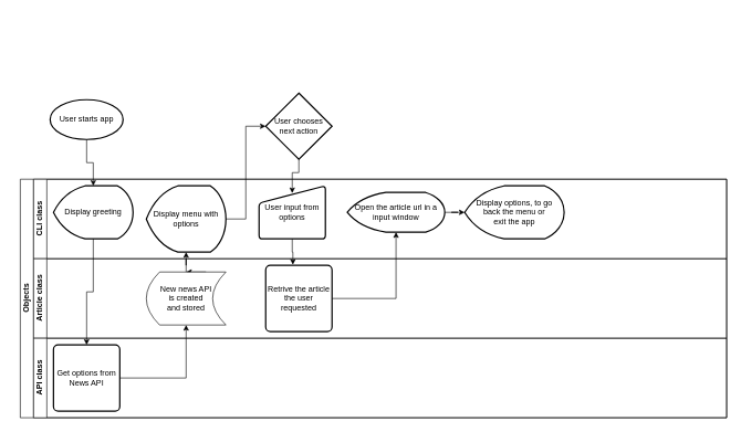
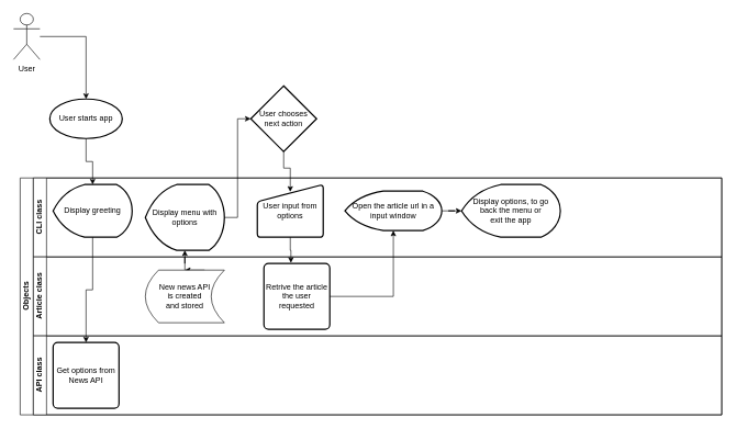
  <mxCell id="0" />
  <mxCell id="1" parent="0" />
+ <mxCell id="2" value="" style="edgeStyle=orthogonalEdgeStyle;rounded=0;orthogonalLoop=1;jettySize=auto;html=1;" edge="1" parent="1" source="3" target="5"><mxGeometry relative="1" as="geometry" /></mxCell>
+ <mxCell id="3" value="User" style="shape=umlActor;verticalLabelPosition=bottom;verticalAlign=top;html=1;outlineConnect=0;" vertex="1" parent="1"><mxGeometry x="20" y="20" width="40" height="70" as="geometry" /></mxCell>
  <mxCell id="4" style="edgeStyle=orthogonalEdgeStyle;rounded=0;orthogonalLoop=1;jettySize=auto;html=1;entryX=0.5;entryY=0;entryDx=0;entryDy=0;entryPerimeter=0;" edge="1" parent="1" source="5" target="8"><mxGeometry relative="1" as="geometry" /></mxCell>
  <mxCell id="5" value="User starts app" style="strokeWidth=2;html=1;shape=mxgraph.flowchart.start_1;whiteSpace=wrap;" vertex="1" parent="1"><mxGeometry x="75" y="150" width="110" height="60" as="geometry" /></mxCell>
  <mxCell id="6" value="Objects" style="swimlane;html=1;childLayout=stackLayout;resizeParent=1;resizeParentMax=0;horizontal=0;startSize=20;horizontalStack=0;" vertex="1" parent="1"><mxGeometry x="30" y="270" width="1065" height="360" as="geometry"><mxRectangle x="100" y="270" width="30" height="50" as="alternateBounds" /></mxGeometry></mxCell>
  <mxCell id="7" value="CLI class" style="swimlane;html=1;startSize=20;horizontal=0;" vertex="1" parent="6"><mxGeometry x="20" width="1045" height="120" as="geometry" /></mxCell>
  <mxCell id="8" value="Display greeting" style="strokeWidth=2;html=1;shape=mxgraph.flowchart.display;whiteSpace=wrap;" vertex="1" parent="7"><mxGeometry x="30" y="10" width="120" height="80" as="geometry" /></mxCell>
  <mxCell id="9" value="Display menu with options" style="strokeWidth=2;html=1;shape=mxgraph.flowchart.display;whiteSpace=wrap;align=center;" vertex="1" parent="7"><mxGeometry x="170" y="10" width="120" height="100" as="geometry" /></mxCell>
  <mxCell id="10" value="User input from options" style="html=1;strokeWidth=2;shape=manualInput;whiteSpace=wrap;rounded=1;size=26;arcSize=11;align=center;" vertex="1" parent="7"><mxGeometry x="340" y="10" width="100" height="80" as="geometry" /></mxCell>
  <mxCell id="11" style="edgeStyle=orthogonalEdgeStyle;rounded=0;orthogonalLoop=1;jettySize=auto;html=1;entryX=0;entryY=0.5;entryDx=0;entryDy=0;entryPerimeter=0;" edge="1" parent="7" source="12" target="13"><mxGeometry relative="1" as="geometry" /></mxCell>
  <mxCell id="12" value="Open the article url in a input window" style="strokeWidth=2;html=1;shape=mxgraph.flowchart.display;whiteSpace=wrap;align=center;" vertex="1" parent="7"><mxGeometry x="473" y="20" width="147" height="60" as="geometry" /></mxCell>
  <mxCell id="13" value="Display options, to go &lt;br&gt;back the menu or &lt;br&gt;exit the app" style="strokeWidth=2;html=1;shape=mxgraph.flowchart.display;align=center;whiteSpace=wrap;" vertex="1" parent="7"><mxGeometry x="650" y="10" width="150" height="80" as="geometry" /></mxCell>
  <mxCell id="14" value="Article class" style="swimlane;html=1;startSize=20;horizontal=0;" vertex="1" parent="6"><mxGeometry x="20" y="120" width="1045" height="120" as="geometry" /></mxCell>
  <mxCell id="15" style="edgeStyle=orthogonalEdgeStyle;rounded=0;orthogonalLoop=1;jettySize=auto;html=1;exitX=0.75;exitY=0;exitDx=0;exitDy=0;entryX=0.5;entryY=0;entryDx=0;entryDy=0;" edge="1" parent="14" source="16" target="16"><mxGeometry relative="1" as="geometry" /></mxCell>
  <mxCell id="16" value="New news API &lt;br&gt;is created &lt;br&gt;and stored" style="shape=dataStorage;html=1;fixedSize=1;align=center;verticalAlign=middle;whiteSpace=wrap;" vertex="1" parent="14"><mxGeometry x="170" y="20" width="120" height="80" as="geometry" /></mxCell>
  <mxCell id="17" value="Retrive the article the user requested" style="rounded=1;whiteSpace=wrap;html=1;absoluteArcSize=1;arcSize=14;strokeWidth=2;align=center;" vertex="1" parent="14"><mxGeometry x="350" y="10" width="100" height="100" as="geometry" /></mxCell>
  <mxCell id="18" value="API class" style="swimlane;html=1;startSize=20;horizontal=0;" vertex="1" parent="6"><mxGeometry x="20" y="240" width="1045" height="120" as="geometry" /></mxCell>
  <mxCell id="19" value="Get options from News API" style="rounded=1;whiteSpace=wrap;html=1;absoluteArcSize=1;arcSize=14;strokeWidth=2;" vertex="1" parent="18"><mxGeometry x="30" y="10" width="100" height="100" as="geometry" /></mxCell>
  <mxCell id="20" style="edgeStyle=orthogonalEdgeStyle;rounded=0;orthogonalLoop=1;jettySize=auto;html=1;entryX=0.5;entryY=0;entryDx=0;entryDy=0;" edge="1" parent="6" source="8" target="19"><mxGeometry relative="1" as="geometry" /></mxCell>
  <mxCell id="21" style="edgeStyle=orthogonalEdgeStyle;rounded=0;orthogonalLoop=1;jettySize=auto;html=1;entryX=0.5;entryY=1;entryDx=0;entryDy=0;entryPerimeter=0;" edge="1" parent="6" source="16" target="9"><mxGeometry relative="1" as="geometry" /></mxCell>
- <mxCell id="22" style="edgeStyle=orthogonalEdgeStyle;rounded=0;orthogonalLoop=1;jettySize=auto;html=1;entryX=0.5;entryY=1;entryDx=0;entryDy=0;" edge="1" parent="6" source="19" target="16"><mxGeometry relative="1" as="geometry" /></mxCell>
  <mxCell id="23" style="edgeStyle=orthogonalEdgeStyle;rounded=0;orthogonalLoop=1;jettySize=auto;html=1;entryX=0.41;entryY=-0.01;entryDx=0;entryDy=0;entryPerimeter=0;" edge="1" parent="6" source="10" target="17"><mxGeometry relative="1" as="geometry" /></mxCell>
  <mxCell id="24" style="edgeStyle=orthogonalEdgeStyle;rounded=0;orthogonalLoop=1;jettySize=auto;html=1;entryX=0.5;entryY=1;entryDx=0;entryDy=0;entryPerimeter=0;" edge="1" parent="6" source="17" target="12"><mxGeometry relative="1" as="geometry" /></mxCell>
  <mxCell id="25" style="edgeStyle=orthogonalEdgeStyle;rounded=0;orthogonalLoop=1;jettySize=auto;html=1;entryX=0.5;entryY=0.138;entryDx=0;entryDy=0;entryPerimeter=0;" edge="1" parent="1" source="26" target="10"><mxGeometry relative="1" as="geometry" /></mxCell>
- <mxCell id="26" value="User chooses next action" style="strokeWidth=2;html=1;shape=mxgraph.flowchart.decision;whiteSpace=wrap;align=center;" vertex="1" parent="1"><mxGeometry x="400" y="140" width="100" height="100" as="geometry" /></mxCell>
+ <mxCell id="26" value="User chooses next action" style="strokeWidth=2;html=1;shape=mxgraph.flowchart.decision;whiteSpace=wrap;align=center;" vertex="1" parent="1"><mxGeometry x="380" y="130" width="100" height="100" as="geometry" /></mxCell>
  <mxCell id="27" style="edgeStyle=orthogonalEdgeStyle;rounded=0;orthogonalLoop=1;jettySize=auto;html=1;entryX=0;entryY=0.5;entryDx=0;entryDy=0;entryPerimeter=0;" edge="1" parent="1" source="9" target="26"><mxGeometry relative="1" as="geometry" /></mxCell>
